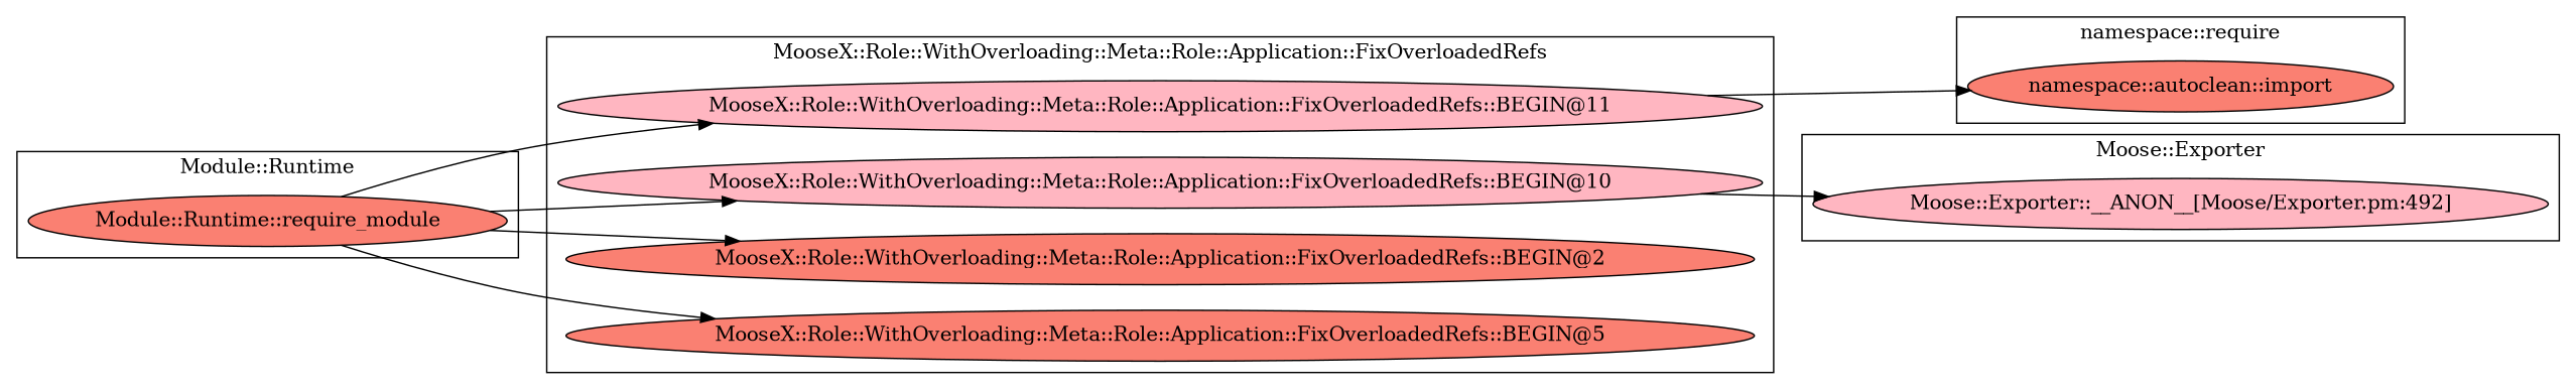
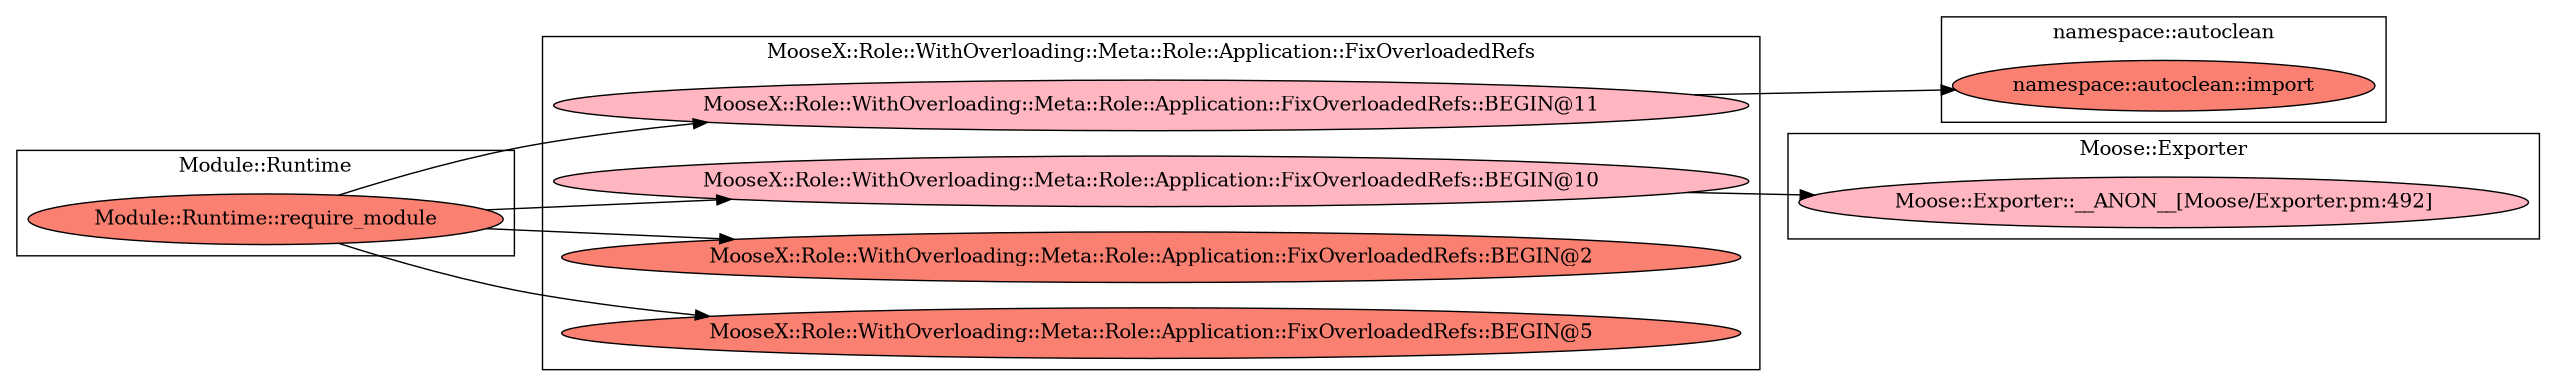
  digraph {
    rankdir=LR
    node [style=filled fillcolor=salmon]
    "MooseX::Role::WithOverloading::Meta::Role::Application::FixOverloadedRefs::BEGIN@11" [fillcolor=lightpink]
    "MooseX::Role::WithOverloading::Meta::Role::Application::FixOverloadedRefs::BEGIN@10" [fillcolor=lightpink]
    "MooseX::Role::WithOverloading::Meta::Role::Application::FixOverloadedRefs::BEGIN@2"
    "MooseX::Role::WithOverloading::Meta::Role::Application::FixOverloadedRefs::BEGIN@5"
    "Module::Runtime::require_module"
    "Moose::Exporter::__ANON__[Moose/Exporter.pm:492]" [fillcolor=lightpink]
    "namespace::autoclean::import"
    subgraph cluster_1 {
      label="MooseX::Role::WithOverloading::Meta::Role::Application::FixOverloadedRefs"
      "MooseX::Role::WithOverloading::Meta::Role::Application::FixOverloadedRefs::BEGIN@11"
      "MooseX::Role::WithOverloading::Meta::Role::Application::FixOverloadedRefs::BEGIN@10"
      "MooseX::Role::WithOverloading::Meta::Role::Application::FixOverloadedRefs::BEGIN@2"
      "MooseX::Role::WithOverloading::Meta::Role::Application::FixOverloadedRefs::BEGIN@5"
    }
    subgraph cluster_2 {
      label="Module::Runtime"
      "Module::Runtime::require_module"
    }
    subgraph cluster_3 {
      label="Moose::Exporter"
      "Moose::Exporter::__ANON__[Moose/Exporter.pm:492]"
    }
    subgraph cluster_4 {
-     label="namespace::require"
+     label="namespace::autoclean"
      "namespace::autoclean::import"
    }
    "MooseX::Role::WithOverloading::Meta::Role::Application::FixOverloadedRefs::BEGIN@11" -> "namespace::autoclean::import"
    "MooseX::Role::WithOverloading::Meta::Role::Application::FixOverloadedRefs::BEGIN@10" -> "Moose::Exporter::__ANON__[Moose/Exporter.pm:492]"
    "Module::Runtime::require_module" -> "MooseX::Role::WithOverloading::Meta::Role::Application::FixOverloadedRefs::BEGIN@11"
    "Module::Runtime::require_module" -> "MooseX::Role::WithOverloading::Meta::Role::Application::FixOverloadedRefs::BEGIN@10"
    "Module::Runtime::require_module" -> "MooseX::Role::WithOverloading::Meta::Role::Application::FixOverloadedRefs::BEGIN@2"
    "Module::Runtime::require_module" -> "MooseX::Role::WithOverloading::Meta::Role::Application::FixOverloadedRefs::BEGIN@5"
  }
